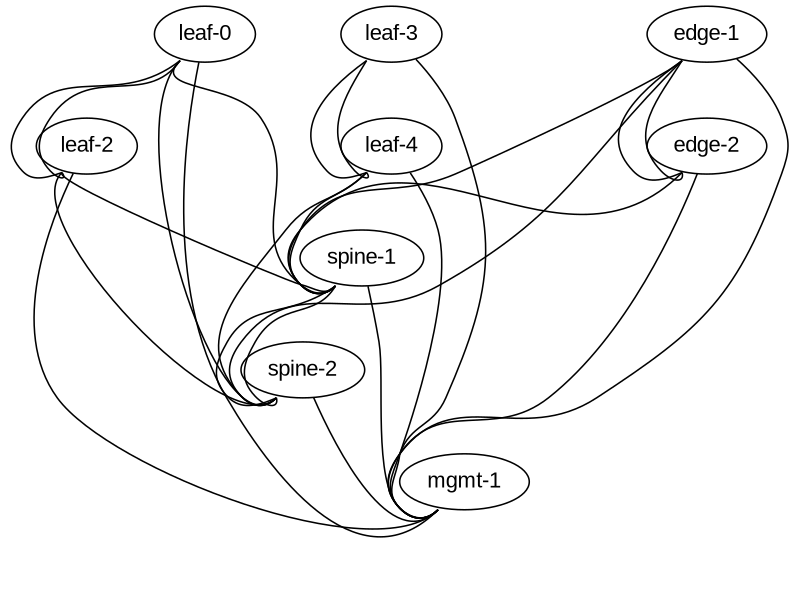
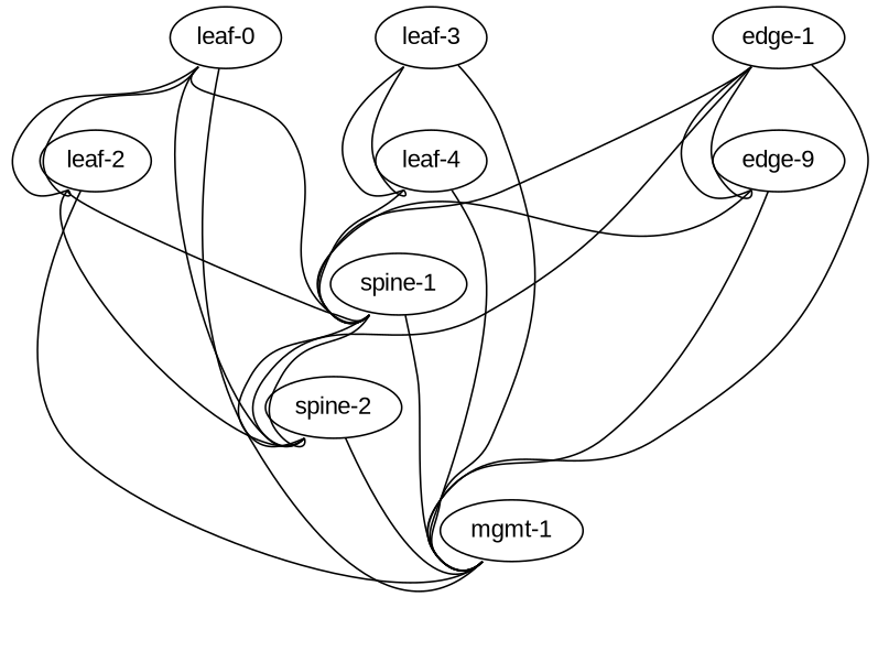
  graph {
    fontname="Liberation Sans"
    node [config="./helper_scripts/config_vagrant_switch.sh" fontname="Liberation Sans" function=leaf memory=512 vagrant=eth1 version="3.3.2" os="CumulusCommunity/cumulus-vx"]
    edge [fontname="Liberation Sans" headport=swp53 tailport=eth0]
    n1 [as="CumulusCommunity/cumulus-vx" label="leaf-0" os=""]
    "leaf-2"
    "spine-1" [function=spine]
    "spine-2" [function=spine]
    "mgmt-1" [config="./helper_scripts/config_mgmt_vagrant_switch.sh" function=mgmt vagrant=eth0]
    "leaf-3"
    "leaf-4"
    "edge-1" [function="edge"]
-   "edge-2" [function="edge"]
+   "edge-2" [function="edge" label="edge-9"]
    n1 -- "leaf-2" [tailport=swp53]
    n1 -- "leaf-2" [headport=swp54 tailport=swp54]
    n1 -- "spine-1" [headport=swp1 tailport=swp51]
    n1 -- "spine-2" [headport=swp1 tailport=swp52]
    n1 -- "mgmt-1" [headport=swp1 left_mac="a0:00:00:00:00:11"]
    "leaf-2" -- "spine-1" [headport=swp2 tailport=swp51]
    "leaf-2" -- "spine-2" [headport=swp2 tailport=swp52]
    "leaf-2" -- "mgmt-1" [headport=swp2 left_mac="a0:00:00:00:00:12"]
    "spine-1" -- "spine-2" [tailport=swp53]
    "spine-1" -- "spine-2" [headport=swp54 tailport=swp54]
    "spine-1" -- "mgmt-1" [headport=swp7 left_mac="a0:00:00:00:00:21"]
    "spine-2" -- "mgmt-1" [headport=swp8 left_mac="a0:00:00:00:00:22"]
    "leaf-3" -- "mgmt-1" [headport=swp3 left_mac="a0:00:00:00:00:13"]
    "leaf-3" -- "leaf-4" [tailport=swp53]
    "leaf-3" -- "leaf-4" [headport=swp54 tailport=swp54]
    "leaf-4" -- "spine-1" [headport=swp4 tailport=swp51]
-   "leaf-4" -- "spine-2" [headport=swp4 tailport=swp52]
    "leaf-4" -- "mgmt-1" [headport=swp4 left_mac="a0:00:00:00:00:14"]
    "edge-1" -- "spine-1" [headport=swp51 tailport=swp51]
    "edge-1" -- "spine-2" [headport=swp51 tailport=swp52]
    "edge-1" -- "mgmt-1" [headport=swp5 left_mac="a0:00:00:00:00:41"]
    "edge-1" -- "edge-2" [tailport=swp53]
    "edge-1" -- "edge-2" [headport=swp54 tailport=swp54]
    "edge-2" -- "spine-1" [headport=swp52 tailport=swp51]
    "edge-2" -- "mgmt-1" [headport=swp6 left_mac="a0:00:00:00:00:42"]
  }
